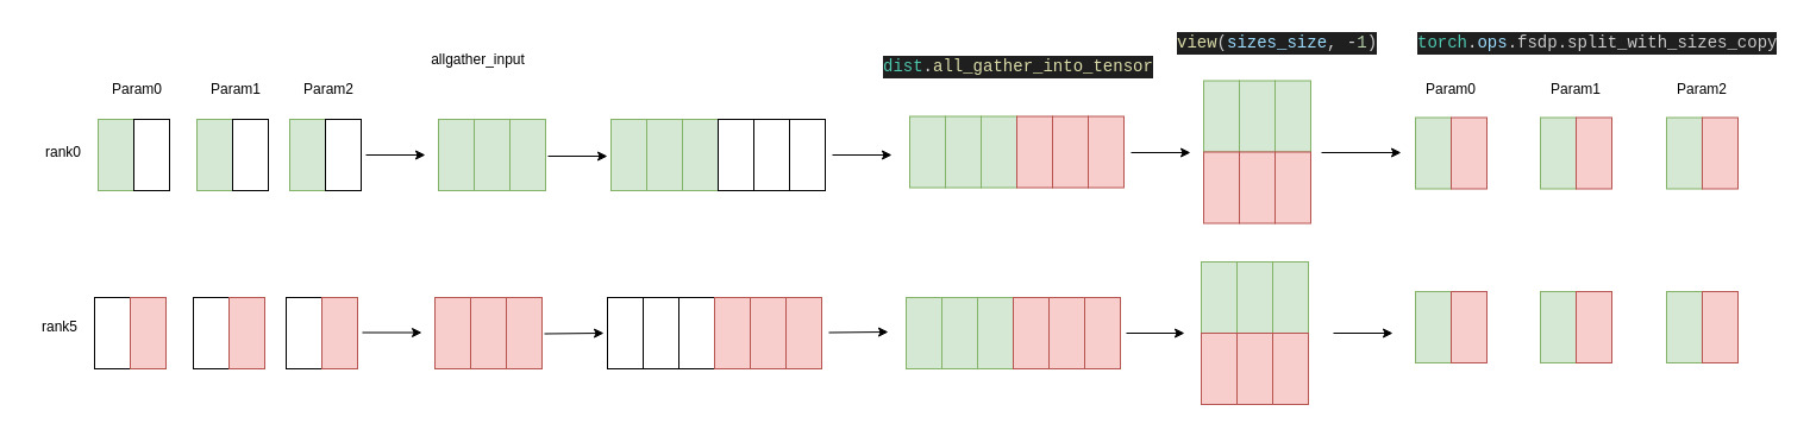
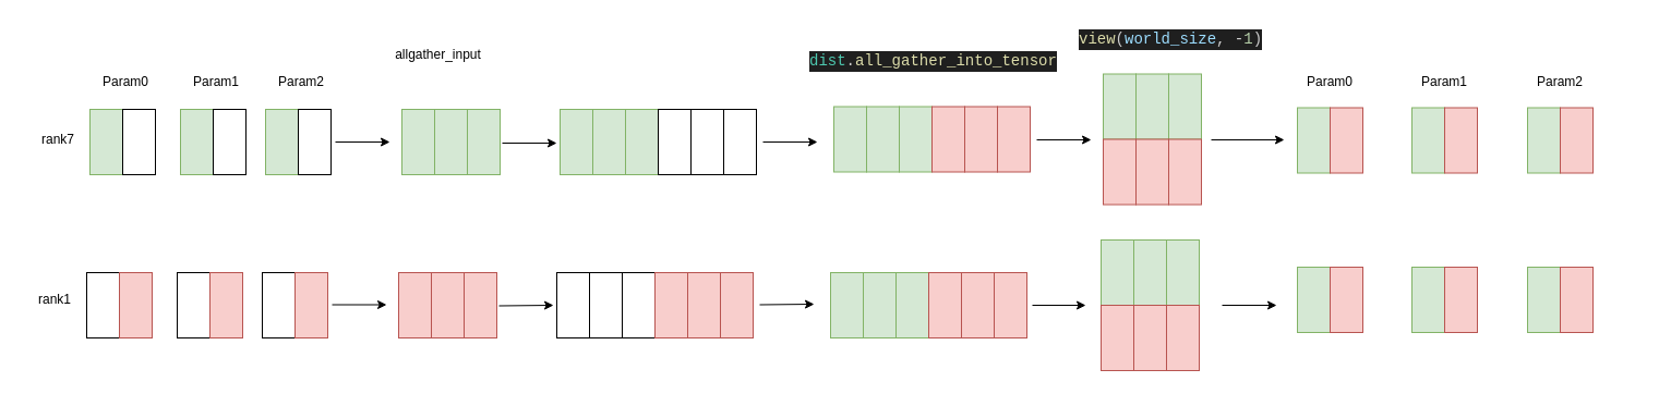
  <mxCell id="0" />
  <mxCell id="1" parent="0" />
  <mxCell id="2" value="" style="rounded=0;whiteSpace=wrap;html=1;fillColor=#d5e8d4;strokeColor=#82b366;" vertex="1" parent="1"><mxGeometry x="82" y="100" width="30" height="60" as="geometry" /></mxCell>
  <mxCell id="3" value="Param0" style="text;html=1;align=center;verticalAlign=middle;whiteSpace=wrap;rounded=0;" vertex="1" parent="1"><mxGeometry x="85" y="60" width="60" height="30" as="geometry" /></mxCell>
  <mxCell id="4" value="" style="rounded=0;whiteSpace=wrap;html=1;" vertex="1" parent="1"><mxGeometry x="112" y="100" width="30" height="60" as="geometry" /></mxCell>
- <mxCell id="5" value="rank0" style="text;html=1;align=center;verticalAlign=middle;whiteSpace=wrap;rounded=0;" vertex="1" parent="1"><mxGeometry x="23" y="112.5" width="60" height="30" as="geometry" /></mxCell>
+ <mxCell id="5" value="rank7" style="text;html=1;align=center;verticalAlign=middle;whiteSpace=wrap;rounded=0;" vertex="1" parent="1"><mxGeometry x="23" y="112.5" width="60" height="30" as="geometry" /></mxCell>
  <mxCell id="6" value="" style="rounded=0;whiteSpace=wrap;html=1;fillColor=#d5e8d4;strokeColor=#82b366;" vertex="1" parent="1"><mxGeometry x="165" y="100" width="30" height="60" as="geometry" /></mxCell>
  <mxCell id="7" value="Param1" style="text;html=1;align=center;verticalAlign=middle;whiteSpace=wrap;rounded=0;" vertex="1" parent="1"><mxGeometry x="168" y="60" width="60" height="30" as="geometry" /></mxCell>
  <mxCell id="8" value="" style="rounded=0;whiteSpace=wrap;html=1;" vertex="1" parent="1"><mxGeometry x="195" y="100" width="30" height="60" as="geometry" /></mxCell>
  <mxCell id="9" value="" style="rounded=0;whiteSpace=wrap;html=1;fillColor=#d5e8d4;strokeColor=#82b366;" vertex="1" parent="1"><mxGeometry x="243" y="100" width="30" height="60" as="geometry" /></mxCell>
  <mxCell id="10" value="Param2" style="text;html=1;align=center;verticalAlign=middle;whiteSpace=wrap;rounded=0;" vertex="1" parent="1"><mxGeometry x="246" y="60" width="60" height="30" as="geometry" /></mxCell>
  <mxCell id="11" value="" style="rounded=0;whiteSpace=wrap;html=1;" vertex="1" parent="1"><mxGeometry x="273" y="100" width="30" height="60" as="geometry" /></mxCell>
  <mxCell id="12" value="" style="rounded=0;whiteSpace=wrap;html=1;" vertex="1" parent="1"><mxGeometry x="79" y="250" width="30" height="60" as="geometry" /></mxCell>
  <mxCell id="13" value="" style="rounded=0;whiteSpace=wrap;html=1;fillColor=#f8cecc;strokeColor=#b85450;" vertex="1" parent="1"><mxGeometry x="109" y="250" width="30" height="60" as="geometry" /></mxCell>
  <mxCell id="14" value="" style="rounded=0;whiteSpace=wrap;html=1;" vertex="1" parent="1"><mxGeometry x="162" y="250" width="30" height="60" as="geometry" /></mxCell>
  <mxCell id="15" value="" style="rounded=0;whiteSpace=wrap;html=1;fillColor=#f8cecc;strokeColor=#b85450;" vertex="1" parent="1"><mxGeometry x="192" y="250" width="30" height="60" as="geometry" /></mxCell>
  <mxCell id="16" value="" style="rounded=0;whiteSpace=wrap;html=1;" vertex="1" parent="1"><mxGeometry x="240" y="250" width="30" height="60" as="geometry" /></mxCell>
  <mxCell id="17" value="" style="rounded=0;whiteSpace=wrap;html=1;fillColor=#f8cecc;strokeColor=#b85450;" vertex="1" parent="1"><mxGeometry x="270" y="250" width="30" height="60" as="geometry" /></mxCell>
- <mxCell id="18" value="rank5" style="text;html=1;align=center;verticalAlign=middle;whiteSpace=wrap;rounded=0;" vertex="1" parent="1"><mxGeometry y="260" width="60" height="30" as="geometry" x="20" /></mxCell>
+ <mxCell id="18" value="rank1" style="text;html=1;align=center;verticalAlign=middle;whiteSpace=wrap;rounded=0;" vertex="1" parent="1"><mxGeometry y="260" width="60" height="30" as="geometry" x="20" /></mxCell>
  <mxCell id="19" value="" style="rounded=0;whiteSpace=wrap;html=1;fillColor=#d5e8d4;strokeColor=#82b366;" vertex="1" parent="1"><mxGeometry x="368" y="100" width="30" height="60" as="geometry" /></mxCell>
  <mxCell id="20" value="" style="rounded=0;whiteSpace=wrap;html=1;fillColor=#d5e8d4;strokeColor=#82b366;" vertex="1" parent="1"><mxGeometry x="398" y="100" width="30" height="60" as="geometry" /></mxCell>
  <mxCell id="21" value="" style="rounded=0;whiteSpace=wrap;html=1;fillColor=#d5e8d4;strokeColor=#82b366;" vertex="1" parent="1"><mxGeometry x="428" y="100" width="30" height="60" as="geometry" /></mxCell>
  <mxCell id="22" value="" style="rounded=0;whiteSpace=wrap;html=1;fillColor=#f8cecc;strokeColor=#b85450;" vertex="1" parent="1"><mxGeometry x="365" y="250" width="30" height="60" as="geometry" /></mxCell>
  <mxCell id="23" value="" style="rounded=0;whiteSpace=wrap;html=1;fillColor=#f8cecc;strokeColor=#b85450;" vertex="1" parent="1"><mxGeometry x="395" y="250" width="30" height="60" as="geometry" /></mxCell>
  <mxCell id="24" value="" style="rounded=0;whiteSpace=wrap;html=1;fillColor=#f8cecc;strokeColor=#b85450;" vertex="1" parent="1"><mxGeometry x="425" y="250" width="30" height="60" as="geometry" /></mxCell>
  <mxCell id="25" value="allgather_input" style="text;html=1;align=center;verticalAlign=middle;whiteSpace=wrap;rounded=0;" vertex="1" parent="1"><mxGeometry x="355" y="35" width="93" height="30" as="geometry" /></mxCell>
  <mxCell id="26" value="" style="rounded=0;whiteSpace=wrap;html=1;fillColor=#d5e8d4;strokeColor=#82b366;" vertex="1" parent="1"><mxGeometry x="513" y="100" width="30" height="60" as="geometry" /></mxCell>
  <mxCell id="27" value="" style="rounded=0;whiteSpace=wrap;html=1;fillColor=#d5e8d4;strokeColor=#82b366;" vertex="1" parent="1"><mxGeometry x="543" y="100" width="30" height="60" as="geometry" /></mxCell>
  <mxCell id="28" value="" style="rounded=0;whiteSpace=wrap;html=1;fillColor=#d5e8d4;strokeColor=#82b366;" vertex="1" parent="1"><mxGeometry x="573" y="100" width="30" height="60" as="geometry" /></mxCell>
  <mxCell id="29" value="" style="rounded=0;whiteSpace=wrap;html=1;" vertex="1" parent="1"><mxGeometry x="603" y="100" width="30" height="60" as="geometry" /></mxCell>
  <mxCell id="30" value="" style="rounded=0;whiteSpace=wrap;html=1;" vertex="1" parent="1"><mxGeometry x="633" y="100" width="30" height="60" as="geometry" /></mxCell>
  <mxCell id="31" value="" style="rounded=0;whiteSpace=wrap;html=1;" vertex="1" parent="1"><mxGeometry x="663" y="100" width="30" height="60" as="geometry" /></mxCell>
  <mxCell id="32" value="" style="rounded=0;whiteSpace=wrap;html=1;" vertex="1" parent="1"><mxGeometry x="510" y="250" width="30" height="60" as="geometry" /></mxCell>
  <mxCell id="33" value="" style="rounded=0;whiteSpace=wrap;html=1;" vertex="1" parent="1"><mxGeometry x="540" y="250" width="30" height="60" as="geometry" /></mxCell>
  <mxCell id="34" value="" style="rounded=0;whiteSpace=wrap;html=1;" vertex="1" parent="1"><mxGeometry x="570" y="250" width="30" height="60" as="geometry" /></mxCell>
  <mxCell id="35" value="" style="rounded=0;whiteSpace=wrap;html=1;fillColor=#f8cecc;strokeColor=#b85450;" vertex="1" parent="1"><mxGeometry x="600" y="250" width="30" height="60" as="geometry" /></mxCell>
  <mxCell id="36" value="" style="rounded=0;whiteSpace=wrap;html=1;fillColor=#f8cecc;strokeColor=#b85450;" vertex="1" parent="1"><mxGeometry x="630" y="250" width="30" height="60" as="geometry" /></mxCell>
  <mxCell id="37" value="" style="rounded=0;whiteSpace=wrap;html=1;fillColor=#f8cecc;strokeColor=#b85450;" vertex="1" parent="1"><mxGeometry x="660" y="250" width="30" height="60" as="geometry" /></mxCell>
  <mxCell id="38" value="&lt;div style=&quot;color: #cccccc;background-color: #1f1f1f;font-family: Consolas, 'Courier New', monospace;font-weight: normal;font-size: 14px;line-height: 19px;white-space: pre;&quot;&gt;&lt;div&gt;&lt;span style=&quot;color: #4ec9b0;&quot;&gt;dist&lt;/span&gt;&lt;span style=&quot;color: #cccccc;&quot;&gt;.&lt;/span&gt;&lt;span style=&quot;color: #dcdcaa;&quot;&gt;all_gather_into_tensor&lt;/span&gt;&lt;/div&gt;&lt;/div&gt;" style="text;whiteSpace=wrap;html=1;" vertex="1" parent="1"><mxGeometry x="740" y="40" width="210" height="30" as="geometry" /></mxCell>
  <mxCell id="39" value="" style="rounded=0;whiteSpace=wrap;html=1;fillColor=#d5e8d4;strokeColor=#82b366;" vertex="1" parent="1"><mxGeometry x="764" y="97.5" width="30" height="60" as="geometry" /></mxCell>
  <mxCell id="40" value="" style="rounded=0;whiteSpace=wrap;html=1;fillColor=#d5e8d4;strokeColor=#82b366;" vertex="1" parent="1"><mxGeometry x="794" y="97.5" width="30" height="60" as="geometry" /></mxCell>
  <mxCell id="41" value="" style="rounded=0;whiteSpace=wrap;html=1;fillColor=#d5e8d4;strokeColor=#82b366;" vertex="1" parent="1"><mxGeometry x="824" y="97.5" width="30" height="60" as="geometry" /></mxCell>
  <mxCell id="42" value="" style="rounded=0;whiteSpace=wrap;html=1;fillColor=#f8cecc;strokeColor=#b85450;" vertex="1" parent="1"><mxGeometry x="854" y="97.5" width="30" height="60" as="geometry" /></mxCell>
  <mxCell id="43" value="" style="rounded=0;whiteSpace=wrap;html=1;fillColor=#f8cecc;strokeColor=#b85450;" vertex="1" parent="1"><mxGeometry x="884" y="97.5" width="30" height="60" as="geometry" /></mxCell>
  <mxCell id="44" value="" style="rounded=0;whiteSpace=wrap;html=1;fillColor=#f8cecc;strokeColor=#b85450;" vertex="1" parent="1"><mxGeometry x="914" y="97.5" width="30" height="60" as="geometry" /></mxCell>
  <mxCell id="45" value="" style="endArrow=classic;html=1;rounded=0;" edge="1" parent="1"><mxGeometry width="50" height="50" relative="1" as="geometry"><mxPoint x="307" y="130" as="sourcePoint" /><mxPoint x="357" y="130" as="targetPoint" /></mxGeometry></mxCell>
  <mxCell id="46" value="" style="endArrow=classic;html=1;rounded=0;" edge="1" parent="1"><mxGeometry width="50" height="50" relative="1" as="geometry"><mxPoint x="304" y="279.5" as="sourcePoint" /><mxPoint x="354" y="279.5" as="targetPoint" /></mxGeometry></mxCell>
  <mxCell id="47" value="" style="endArrow=classic;html=1;rounded=0;" edge="1" parent="1"><mxGeometry width="50" height="50" relative="1" as="geometry"><mxPoint x="460" y="131" as="sourcePoint" /><mxPoint x="510" y="131" as="targetPoint" /></mxGeometry></mxCell>
  <mxCell id="48" value="" style="endArrow=classic;html=1;rounded=0;" edge="1" parent="1"><mxGeometry width="50" height="50" relative="1" as="geometry"><mxPoint x="457" y="280.5" as="sourcePoint" /><mxPoint x="507" y="280.5" as="targetPoint" /><Array as="points"><mxPoint x="507" y="280" /></Array></mxGeometry></mxCell>
  <mxCell id="49" value="" style="endArrow=classic;html=1;rounded=0;" edge="1" parent="1"><mxGeometry width="50" height="50" relative="1" as="geometry"><mxPoint x="699" y="130" as="sourcePoint" /><mxPoint x="749" y="130" as="targetPoint" /></mxGeometry></mxCell>
  <mxCell id="50" value="" style="endArrow=classic;html=1;rounded=0;" edge="1" parent="1"><mxGeometry width="50" height="50" relative="1" as="geometry"><mxPoint x="696" y="279.5" as="sourcePoint" /><mxPoint x="746" y="279.5" as="targetPoint" /><Array as="points"><mxPoint x="746" y="279" /></Array></mxGeometry></mxCell>
  <mxCell id="51" value="" style="rounded=0;whiteSpace=wrap;html=1;fillColor=#d5e8d4;strokeColor=#82b366;" vertex="1" parent="1"><mxGeometry x="761" y="250" width="30" height="60" as="geometry" /></mxCell>
  <mxCell id="52" value="" style="rounded=0;whiteSpace=wrap;html=1;fillColor=#d5e8d4;strokeColor=#82b366;" vertex="1" parent="1"><mxGeometry x="791" y="250" width="30" height="60" as="geometry" /></mxCell>
  <mxCell id="53" value="" style="rounded=0;whiteSpace=wrap;html=1;fillColor=#d5e8d4;strokeColor=#82b366;" vertex="1" parent="1"><mxGeometry x="821" y="250" width="30" height="60" as="geometry" /></mxCell>
  <mxCell id="54" value="" style="rounded=0;whiteSpace=wrap;html=1;fillColor=#f8cecc;strokeColor=#b85450;" vertex="1" parent="1"><mxGeometry x="851" y="250" width="30" height="60" as="geometry" /></mxCell>
  <mxCell id="55" value="" style="rounded=0;whiteSpace=wrap;html=1;fillColor=#f8cecc;strokeColor=#b85450;" vertex="1" parent="1"><mxGeometry x="881" y="250" width="30" height="60" as="geometry" /></mxCell>
  <mxCell id="56" style="edgeStyle=orthogonalEdgeStyle;rounded=0;orthogonalLoop=1;jettySize=auto;html=1;" edge="1" parent="1"><mxGeometry relative="1" as="geometry"><mxPoint x="995" y="280" as="targetPoint" /><mxPoint x="946" y="280" as="sourcePoint" /></mxGeometry></mxCell>
  <mxCell id="57" value="" style="rounded=0;whiteSpace=wrap;html=1;fillColor=#f8cecc;strokeColor=#b85450;" vertex="1" parent="1"><mxGeometry x="911" y="250" width="30" height="60" as="geometry" /></mxCell>
  <mxCell id="58" value="" style="rounded=0;whiteSpace=wrap;html=1;fillColor=#d5e8d4;strokeColor=#82b366;" vertex="1" parent="1"><mxGeometry x="1011" y="67.5" width="30" height="60" as="geometry" /></mxCell>
  <mxCell id="59" value="" style="rounded=0;whiteSpace=wrap;html=1;fillColor=#d5e8d4;strokeColor=#82b366;" vertex="1" parent="1"><mxGeometry x="1041" y="67.5" width="30" height="60" as="geometry" /></mxCell>
  <mxCell id="60" value="" style="rounded=0;whiteSpace=wrap;html=1;fillColor=#d5e8d4;strokeColor=#82b366;" vertex="1" parent="1"><mxGeometry x="1071" y="67.5" width="30" height="60" as="geometry" /></mxCell>
  <mxCell id="61" value="" style="rounded=0;whiteSpace=wrap;html=1;fillColor=#f8cecc;strokeColor=#b85450;" vertex="1" parent="1"><mxGeometry x="1011" y="127.5" width="30" height="60" as="geometry" /></mxCell>
  <mxCell id="62" value="" style="rounded=0;whiteSpace=wrap;html=1;fillColor=#f8cecc;strokeColor=#b85450;" vertex="1" parent="1"><mxGeometry x="1041" y="127.5" width="30" height="60" as="geometry" /></mxCell>
  <mxCell id="63" value="" style="rounded=0;whiteSpace=wrap;html=1;fillColor=#f8cecc;strokeColor=#b85450;" vertex="1" parent="1"><mxGeometry x="1071" y="127.5" width="30" height="60" as="geometry" /></mxCell>
  <mxCell id="64" value="" style="rounded=0;whiteSpace=wrap;html=1;fillColor=#d5e8d4;strokeColor=#82b366;" vertex="1" parent="1"><mxGeometry x="1009" y="220" width="30" height="60" as="geometry" /></mxCell>
  <mxCell id="65" value="" style="rounded=0;whiteSpace=wrap;html=1;fillColor=#d5e8d4;strokeColor=#82b366;" vertex="1" parent="1"><mxGeometry x="1039" y="220" width="30" height="60" as="geometry" /></mxCell>
  <mxCell id="66" value="" style="rounded=0;whiteSpace=wrap;html=1;fillColor=#d5e8d4;strokeColor=#82b366;" vertex="1" parent="1"><mxGeometry x="1069" y="220" width="30" height="60" as="geometry" /></mxCell>
  <mxCell id="67" value="" style="rounded=0;whiteSpace=wrap;html=1;fillColor=#f8cecc;strokeColor=#b85450;" vertex="1" parent="1"><mxGeometry x="1009" y="280" width="30" height="60" as="geometry" /></mxCell>
  <mxCell id="68" value="" style="rounded=0;whiteSpace=wrap;html=1;fillColor=#f8cecc;strokeColor=#b85450;" vertex="1" parent="1"><mxGeometry x="1039" y="280" width="30" height="60" as="geometry" /></mxCell>
  <mxCell id="69" value="" style="rounded=0;whiteSpace=wrap;html=1;fillColor=#f8cecc;strokeColor=#b85450;" vertex="1" parent="1"><mxGeometry x="1069" y="280" width="30" height="60" as="geometry" /></mxCell>
  <mxCell id="70" value="" style="endArrow=classic;html=1;rounded=0;" edge="1" parent="1"><mxGeometry width="50" height="50" relative="1" as="geometry"><mxPoint x="950" y="128" as="sourcePoint" /><mxPoint x="1000" y="128" as="targetPoint" /></mxGeometry></mxCell>
- <mxCell id="71" value="&lt;div style=&quot;color: #cccccc;background-color: #1f1f1f;font-family: Consolas, 'Courier New', monospace;font-weight: normal;font-size: 14px;line-height: 19px;white-space: pre;&quot;&gt;&lt;div&gt;&lt;span style=&quot;color: #dcdcaa;&quot;&gt;view&lt;/span&gt;&lt;span style=&quot;color: #cccccc;&quot;&gt;(&lt;/span&gt;&lt;span style=&quot;color: #9cdcfe;&quot;&gt;sizes_size&lt;/span&gt;&lt;span style=&quot;color: #cccccc;&quot;&gt;, &lt;/span&gt;&lt;span style=&quot;color: #d4d4d4;&quot;&gt;-&lt;/span&gt;&lt;span style=&quot;color: #b5cea8;&quot;&gt;1&lt;/span&gt;&lt;span style=&quot;color: #cccccc;&quot;&gt;)&lt;/span&gt;&lt;/div&gt;&lt;/div&gt;" style="text;whiteSpace=wrap;html=1;" vertex="1" parent="1"><mxGeometry x="987" y="20" width="160" height="30" as="geometry" /></mxCell>
- <mxCell id="72" value="&lt;div style=&quot;color: #cccccc;background-color: #1f1f1f;font-family: Consolas, 'Courier New', monospace;font-weight: normal;font-size: 14px;line-height: 19px;white-space: pre;&quot;&gt;&lt;div&gt;&lt;span style=&quot;color: #4ec9b0;&quot;&gt;torch&lt;/span&gt;&lt;span style=&quot;color: #cccccc;&quot;&gt;.&lt;/span&gt;&lt;span style=&quot;color: #9cdcfe;&quot;&gt;ops&lt;/span&gt;&lt;span style=&quot;color: #cccccc;&quot;&gt;.fsdp.split_with_sizes_copy&lt;/span&gt;&lt;/div&gt;&lt;/div&gt;" style="text;whiteSpace=wrap;html=1;" vertex="1" parent="1"><mxGeometry x="1189" y="20" width="310" height="40" as="geometry" /></mxCell>
+ <mxCell id="71" value="&lt;div style=&quot;color: #cccccc;background-color: #1f1f1f;font-family: Consolas, 'Courier New', monospace;font-weight: normal;font-size: 14px;line-height: 19px;white-space: pre;&quot;&gt;&lt;div&gt;&lt;span style=&quot;color: #dcdcaa;&quot;&gt;view&lt;/span&gt;&lt;span style=&quot;color: #cccccc;&quot;&gt;(&lt;/span&gt;&lt;span style=&quot;color: #9cdcfe;&quot;&gt;world_size&lt;/span&gt;&lt;span style=&quot;color: #cccccc;&quot;&gt;, &lt;/span&gt;&lt;span style=&quot;color: #d4d4d4;&quot;&gt;-&lt;/span&gt;&lt;span style=&quot;color: #b5cea8;&quot;&gt;1&lt;/span&gt;&lt;span style=&quot;color: #cccccc;&quot;&gt;)&lt;/span&gt;&lt;/div&gt;&lt;/div&gt;" style="text;whiteSpace=wrap;html=1;" vertex="1" parent="1"><mxGeometry x="987" y="20" width="160" height="30" as="geometry" /></mxCell>
  <mxCell id="73" value="" style="rounded=0;whiteSpace=wrap;html=1;fillColor=#d5e8d4;strokeColor=#82b366;" vertex="1" parent="1"><mxGeometry x="1189" y="98.5" width="30" height="60" as="geometry" /></mxCell>
  <mxCell id="74" value="" style="rounded=0;whiteSpace=wrap;html=1;fillColor=#f8cecc;strokeColor=#b85450;" vertex="1" parent="1"><mxGeometry x="1219" y="98.5" width="30" height="60" as="geometry" /></mxCell>
  <mxCell id="75" value="" style="rounded=0;whiteSpace=wrap;html=1;fillColor=#d5e8d4;strokeColor=#82b366;" vertex="1" parent="1"><mxGeometry x="1294" y="98.5" width="30" height="60" as="geometry" /></mxCell>
  <mxCell id="76" value="" style="rounded=0;whiteSpace=wrap;html=1;fillColor=#f8cecc;strokeColor=#b85450;" vertex="1" parent="1"><mxGeometry x="1324" y="98.5" width="30" height="60" as="geometry" /></mxCell>
  <mxCell id="77" value="" style="rounded=0;whiteSpace=wrap;html=1;fillColor=#d5e8d4;strokeColor=#82b366;" vertex="1" parent="1"><mxGeometry x="1400" y="98.5" width="30" height="60" as="geometry" /></mxCell>
  <mxCell id="78" value="" style="rounded=0;whiteSpace=wrap;html=1;fillColor=#f8cecc;strokeColor=#b85450;" vertex="1" parent="1"><mxGeometry x="1430" y="98.5" width="30" height="60" as="geometry" /></mxCell>
  <mxCell id="79" value="" style="rounded=0;whiteSpace=wrap;html=1;fillColor=#d5e8d4;strokeColor=#82b366;" vertex="1" parent="1"><mxGeometry x="1189" y="245" width="30" height="60" as="geometry" /></mxCell>
  <mxCell id="80" value="" style="rounded=0;whiteSpace=wrap;html=1;fillColor=#f8cecc;strokeColor=#b85450;" vertex="1" parent="1"><mxGeometry x="1219" y="245" width="30" height="60" as="geometry" /></mxCell>
  <mxCell id="81" value="" style="rounded=0;whiteSpace=wrap;html=1;fillColor=#d5e8d4;strokeColor=#82b366;" vertex="1" parent="1"><mxGeometry x="1294" y="245" width="30" height="60" as="geometry" /></mxCell>
  <mxCell id="82" value="" style="rounded=0;whiteSpace=wrap;html=1;fillColor=#f8cecc;strokeColor=#b85450;" vertex="1" parent="1"><mxGeometry x="1324" y="245" width="30" height="60" as="geometry" /></mxCell>
  <mxCell id="83" value="" style="rounded=0;whiteSpace=wrap;html=1;fillColor=#d5e8d4;strokeColor=#82b366;" vertex="1" parent="1"><mxGeometry x="1400" y="245" width="30" height="60" as="geometry" /></mxCell>
  <mxCell id="84" value="" style="rounded=0;whiteSpace=wrap;html=1;fillColor=#f8cecc;strokeColor=#b85450;" vertex="1" parent="1"><mxGeometry x="1430" y="245" width="30" height="60" as="geometry" /></mxCell>
  <mxCell id="85" value="Param0" style="text;html=1;align=center;verticalAlign=middle;whiteSpace=wrap;rounded=0;" vertex="1" parent="1"><mxGeometry x="1189" y="60" width="60" height="30" as="geometry" /></mxCell>
  <mxCell id="86" value="Param1" style="text;html=1;align=center;verticalAlign=middle;whiteSpace=wrap;rounded=0;" vertex="1" parent="1"><mxGeometry x="1294" y="60" width="60" height="30" as="geometry" /></mxCell>
  <mxCell id="87" value="Param2" style="text;html=1;align=center;verticalAlign=middle;whiteSpace=wrap;rounded=0;" vertex="1" parent="1"><mxGeometry x="1400" y="60" width="60" height="30" as="geometry" /></mxCell>
  <mxCell id="88" value="" style="endArrow=classic;html=1;rounded=0;exitX=1;exitY=0.5;exitDx=0;exitDy=0;entryX=0;entryY=0;entryDx=0;entryDy=0;" edge="1" parent="1"><mxGeometry width="50" height="50" relative="1" as="geometry"><mxPoint x="1110" y="128" as="sourcePoint" /><mxPoint x="1177" y="128" as="targetPoint" /></mxGeometry></mxCell>
  <mxCell id="89" value="" style="endArrow=classic;html=1;rounded=0;" edge="1" parent="1"><mxGeometry width="50" height="50" relative="1" as="geometry"><mxPoint x="1120" y="280" as="sourcePoint" /><mxPoint x="1170" y="280" as="targetPoint" /></mxGeometry></mxCell>
